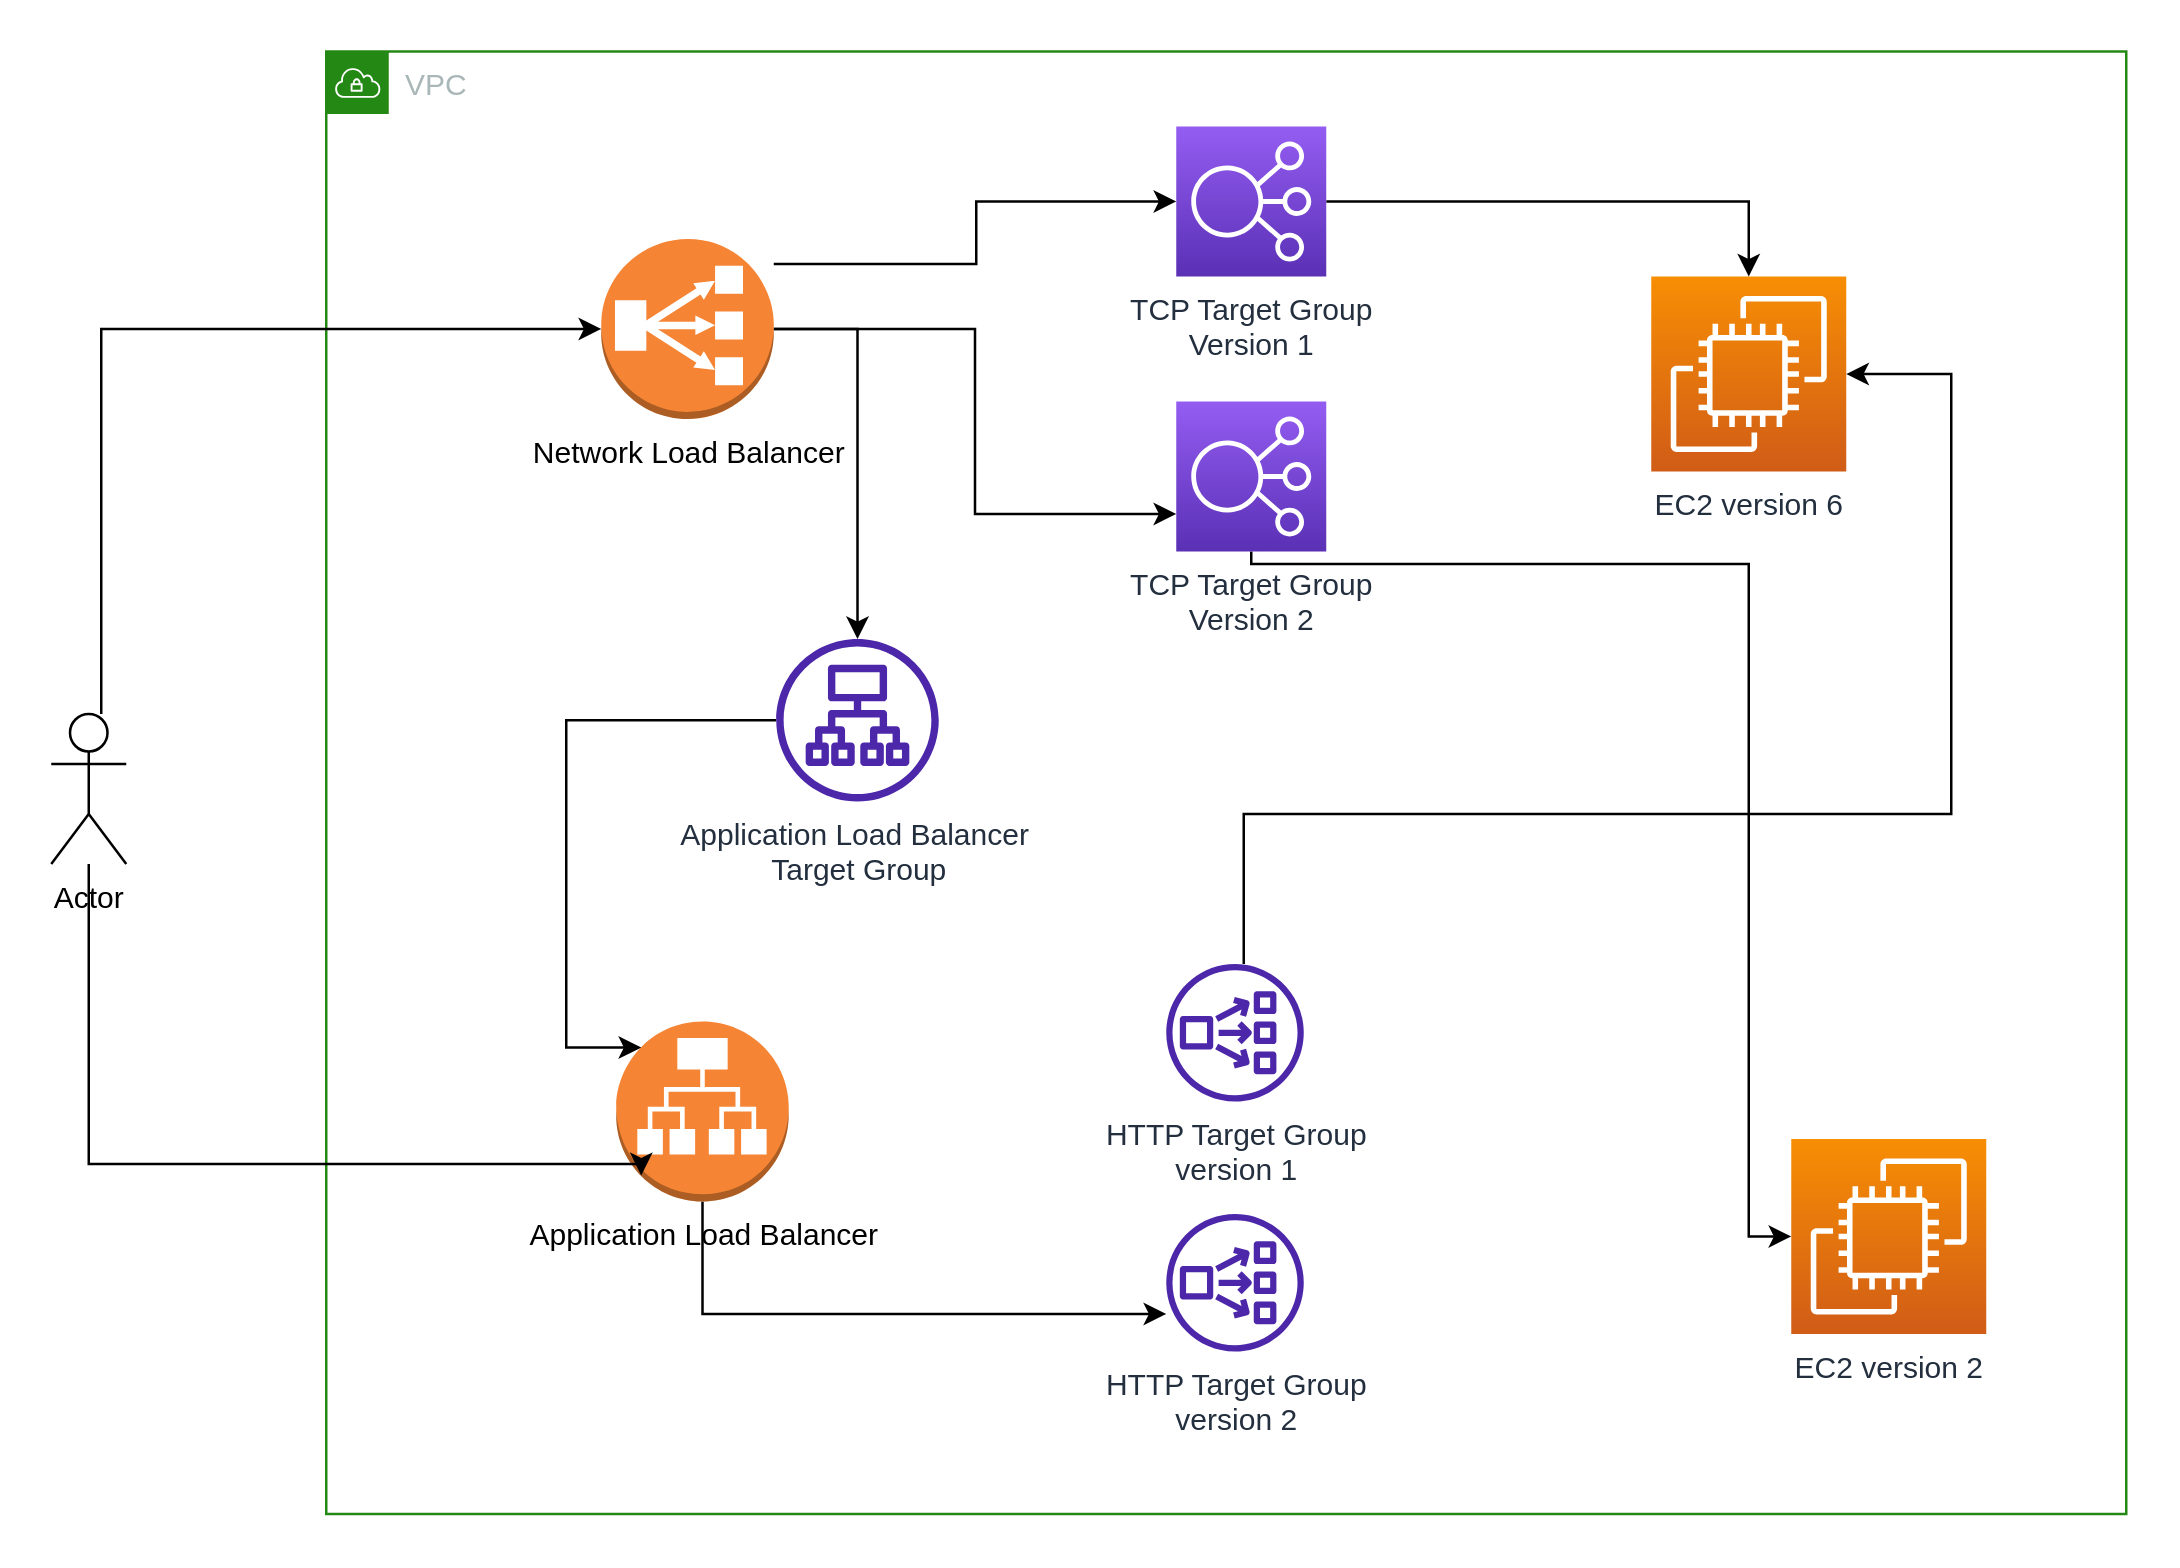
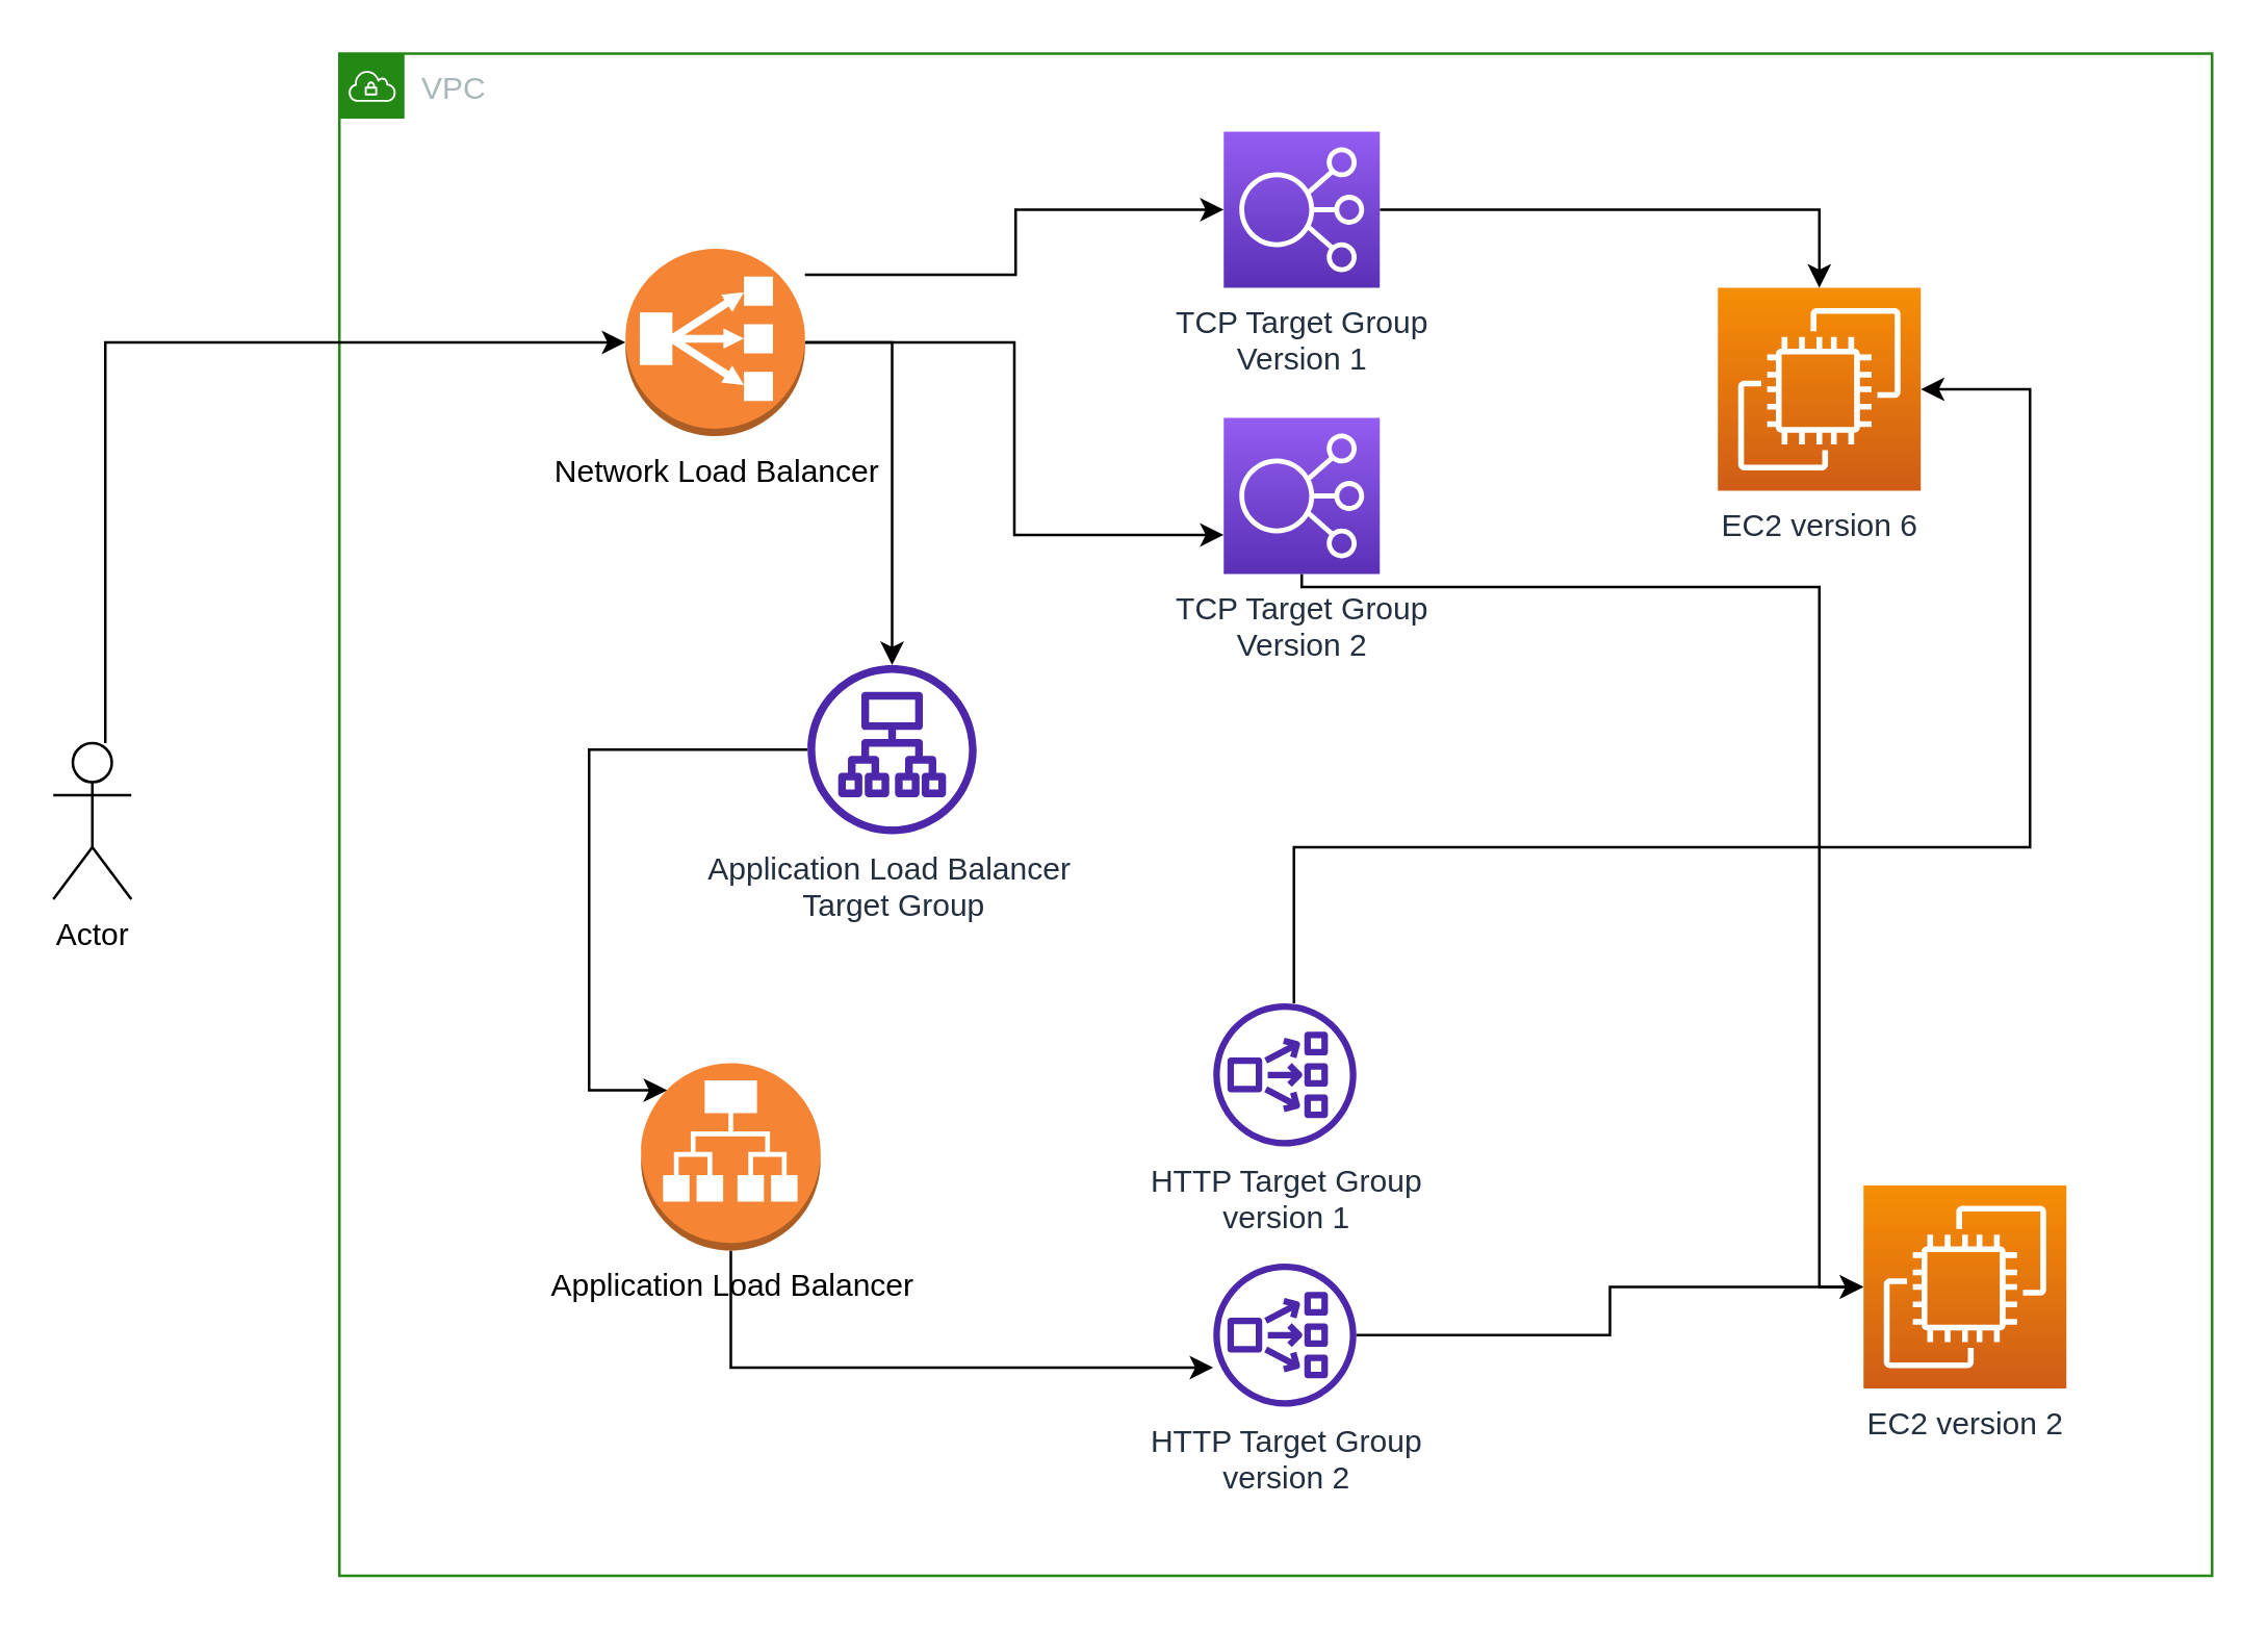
  <mxCell id="0" />
  <mxCell id="1" parent="0" />
  <mxCell id="2" value="VPC" style="points=[[0,0],[0.25,0],[0.5,0],[0.75,0],[1,0],[1,0.25],[1,0.5],[1,0.75],[1,1],[0.75,1],[0.5,1],[0.25,1],[0,1],[0,0.75],[0,0.5],[0,0.25]];outlineConnect=0;gradientColor=none;html=1;whiteSpace=wrap;fontSize=12;fontStyle=0;container=1;pointerEvents=0;collapsible=0;recursiveResize=0;shape=mxgraph.aws4.group;grIcon=mxgraph.aws4.group_vpc;strokeColor=#248814;fillColor=none;verticalAlign=top;align=left;spacingLeft=30;fontColor=#AAB7B8;dashed=0;" vertex="1" parent="1"><mxGeometry x="130" y="20" width="720" height="585" as="geometry" /></mxCell>
  <mxCell id="3" value="EC2 version 6" style="sketch=0;points=[[0,0,0],[0.25,0,0],[0.5,0,0],[0.75,0,0],[1,0,0],[0,1,0],[0.25,1,0],[0.5,1,0],[0.75,1,0],[1,1,0],[0,0.25,0],[0,0.5,0],[0,0.75,0],[1,0.25,0],[1,0.5,0],[1,0.75,0]];outlineConnect=0;fontColor=#232F3E;gradientColor=#F78E04;gradientDirection=north;fillColor=#D05C17;strokeColor=#ffffff;dashed=0;verticalLabelPosition=bottom;verticalAlign=top;align=center;html=1;fontSize=12;fontStyle=0;aspect=fixed;shape=mxgraph.aws4.resourceIcon;resIcon=mxgraph.aws4.ec2;" vertex="1" parent="2"><mxGeometry x="530" y="90" width="78" height="78" as="geometry" /></mxCell>
  <mxCell id="4" value="EC2 version 2" style="sketch=0;points=[[0,0,0],[0.25,0,0],[0.5,0,0],[0.75,0,0],[1,0,0],[0,1,0],[0.25,1,0],[0.5,1,0],[0.75,1,0],[1,1,0],[0,0.25,0],[0,0.5,0],[0,0.75,0],[1,0.25,0],[1,0.5,0],[1,0.75,0]];outlineConnect=0;fontColor=#232F3E;gradientColor=#F78E04;gradientDirection=north;fillColor=#D05C17;strokeColor=#ffffff;dashed=0;verticalLabelPosition=bottom;verticalAlign=top;align=center;html=1;fontSize=12;fontStyle=0;aspect=fixed;shape=mxgraph.aws4.resourceIcon;resIcon=mxgraph.aws4.ec2;" vertex="1" parent="2"><mxGeometry x="586" y="435" width="78" height="78" as="geometry" /></mxCell>
  <mxCell id="5" style="edgeStyle=orthogonalEdgeStyle;rounded=0;orthogonalLoop=1;jettySize=auto;html=1;entryX=0;entryY=0.75;entryDx=0;entryDy=0;entryPerimeter=0;" edge="1" parent="2" source="16" target="13"><mxGeometry relative="1" as="geometry" /></mxCell>
  <mxCell id="6" style="edgeStyle=orthogonalEdgeStyle;rounded=0;orthogonalLoop=1;jettySize=auto;html=1;" edge="1" parent="2" source="7" target="3"><mxGeometry relative="1" as="geometry"><Array as="points"><mxPoint x="367" y="305" /><mxPoint x="650" y="305" /><mxPoint x="650" y="129" /></Array></mxGeometry></mxCell>
  <mxCell id="7" value="HTTP Target Group&lt;br&gt;version 1" style="sketch=0;outlineConnect=0;fontColor=#232F3E;gradientColor=none;fillColor=#4D27AA;strokeColor=none;dashed=0;verticalLabelPosition=bottom;verticalAlign=top;align=center;html=1;fontSize=12;fontStyle=0;aspect=fixed;pointerEvents=1;shape=mxgraph.aws4.network_load_balancer;" vertex="1" parent="2"><mxGeometry x="336" y="365" width="55" height="55" as="geometry" /></mxCell>
  <mxCell id="8" style="edgeStyle=orthogonalEdgeStyle;rounded=0;orthogonalLoop=1;jettySize=auto;html=1;" edge="1" parent="2" source="9" target="18"><mxGeometry relative="1" as="geometry"><Array as="points"><mxPoint x="151" y="505" /></Array></mxGeometry></mxCell>
  <mxCell id="9" value="Application Load Balancer" style="outlineConnect=0;dashed=0;verticalLabelPosition=bottom;verticalAlign=top;align=center;html=1;shape=mxgraph.aws3.application_load_balancer;fillColor=#F58534;gradientColor=none;" vertex="1" parent="2"><mxGeometry x="116" y="388" width="69" height="72" as="geometry" /></mxCell>
  <mxCell id="10" style="edgeStyle=orthogonalEdgeStyle;rounded=0;orthogonalLoop=1;jettySize=auto;html=1;entryX=0.5;entryY=0;entryDx=0;entryDy=0;entryPerimeter=0;" edge="1" parent="2" source="11" target="3"><mxGeometry relative="1" as="geometry" /></mxCell>
  <mxCell id="11" value="TCP Target Group&lt;br&gt;Version 1" style="sketch=0;points=[[0,0,0],[0.25,0,0],[0.5,0,0],[0.75,0,0],[1,0,0],[0,1,0],[0.25,1,0],[0.5,1,0],[0.75,1,0],[1,1,0],[0,0.25,0],[0,0.5,0],[0,0.75,0],[1,0.25,0],[1,0.5,0],[1,0.75,0]];outlineConnect=0;fontColor=#232F3E;gradientColor=#945DF2;gradientDirection=north;fillColor=#5A30B5;strokeColor=#ffffff;dashed=0;verticalLabelPosition=bottom;verticalAlign=top;align=center;html=1;fontSize=12;fontStyle=0;aspect=fixed;shape=mxgraph.aws4.resourceIcon;resIcon=mxgraph.aws4.elastic_load_balancing;" vertex="1" parent="2"><mxGeometry x="340" y="30" width="60" height="60" as="geometry" /></mxCell>
  <mxCell id="12" style="edgeStyle=orthogonalEdgeStyle;rounded=0;orthogonalLoop=1;jettySize=auto;html=1;" edge="1" parent="2" source="13" target="4"><mxGeometry relative="1" as="geometry"><Array as="points"><mxPoint x="370" y="205" /><mxPoint x="569" y="205" /></Array></mxGeometry></mxCell>
  <mxCell id="13" value="TCP Target Group&lt;br&gt;Version 2" style="sketch=0;points=[[0,0,0],[0.25,0,0],[0.5,0,0],[0.75,0,0],[1,0,0],[0,1,0],[0.25,1,0],[0.5,1,0],[0.75,1,0],[1,1,0],[0,0.25,0],[0,0.5,0],[0,0.75,0],[1,0.25,0],[1,0.5,0],[1,0.75,0]];outlineConnect=0;fontColor=#232F3E;gradientColor=#945DF2;gradientDirection=north;fillColor=#5A30B5;strokeColor=#ffffff;dashed=0;verticalLabelPosition=bottom;verticalAlign=top;align=center;html=1;fontSize=12;fontStyle=0;aspect=fixed;shape=mxgraph.aws4.resourceIcon;resIcon=mxgraph.aws4.elastic_load_balancing;" vertex="1" parent="2"><mxGeometry x="340" y="140" width="60" height="60" as="geometry" /></mxCell>
  <mxCell id="14" style="edgeStyle=orthogonalEdgeStyle;rounded=0;orthogonalLoop=1;jettySize=auto;html=1;entryX=0;entryY=0.5;entryDx=0;entryDy=0;entryPerimeter=0;" edge="1" parent="2" source="16" target="11"><mxGeometry relative="1" as="geometry"><Array as="points"><mxPoint x="260" y="85" /><mxPoint x="260" y="60" /></Array></mxGeometry></mxCell>
  <mxCell id="15" style="edgeStyle=orthogonalEdgeStyle;rounded=0;orthogonalLoop=1;jettySize=auto;html=1;" edge="1" parent="2" source="16" target="20"><mxGeometry relative="1" as="geometry" /></mxCell>
  <mxCell id="16" value="Network Load Balancer" style="outlineConnect=0;dashed=0;verticalLabelPosition=bottom;verticalAlign=top;align=center;html=1;shape=mxgraph.aws3.classic_load_balancer;fillColor=#F58534;gradientColor=none;" vertex="1" parent="2"><mxGeometry x="110" y="75" width="69" height="72" as="geometry" /></mxCell>
+ <mxCell id="17" style="edgeStyle=orthogonalEdgeStyle;rounded=0;orthogonalLoop=1;jettySize=auto;html=1;entryX=0;entryY=0.5;entryDx=0;entryDy=0;entryPerimeter=0;" edge="1" parent="2" source="18" target="4"><mxGeometry relative="1" as="geometry" /></mxCell>
  <mxCell id="18" value="HTTP Target Group&lt;br&gt;version 2" style="sketch=0;outlineConnect=0;fontColor=#232F3E;gradientColor=none;fillColor=#4D27AA;strokeColor=none;dashed=0;verticalLabelPosition=bottom;verticalAlign=top;align=center;html=1;fontSize=12;fontStyle=0;aspect=fixed;pointerEvents=1;shape=mxgraph.aws4.network_load_balancer;" vertex="1" parent="2"><mxGeometry x="336" y="465" width="55" height="55" as="geometry" /></mxCell>
  <mxCell id="19" style="edgeStyle=orthogonalEdgeStyle;rounded=0;orthogonalLoop=1;jettySize=auto;html=1;entryX=0.145;entryY=0.145;entryDx=0;entryDy=0;entryPerimeter=0;" edge="1" parent="2" source="20" target="9"><mxGeometry relative="1" as="geometry"><Array as="points"><mxPoint x="96" y="268" /><mxPoint x="96" y="398" /></Array></mxGeometry></mxCell>
  <mxCell id="20" value="Application Load Balancer&amp;nbsp;&lt;br&gt;Target Group" style="sketch=0;outlineConnect=0;fontColor=#232F3E;gradientColor=none;fillColor=#4D27AA;strokeColor=none;dashed=0;verticalLabelPosition=bottom;verticalAlign=top;align=center;html=1;fontSize=12;fontStyle=0;aspect=fixed;pointerEvents=1;shape=mxgraph.aws4.application_load_balancer;" vertex="1" parent="2"><mxGeometry x="180" y="235" width="65" height="65" as="geometry" /></mxCell>
  <mxCell id="21" style="edgeStyle=orthogonalEdgeStyle;rounded=0;orthogonalLoop=1;jettySize=auto;html=1;entryX=0;entryY=0.5;entryDx=0;entryDy=0;entryPerimeter=0;" edge="1" parent="1" source="23" target="16"><mxGeometry relative="1" as="geometry"><Array as="points"><mxPoint x="40" y="131" /></Array></mxGeometry></mxCell>
- <mxCell id="22" style="edgeStyle=orthogonalEdgeStyle;rounded=0;orthogonalLoop=1;jettySize=auto;html=1;entryX=0.145;entryY=0.855;entryDx=0;entryDy=0;entryPerimeter=0;" edge="1" parent="1" source="23" target="9"><mxGeometry relative="1" as="geometry"><Array as="points"><mxPoint x="35" y="465" /><mxPoint x="256" y="465" /></Array></mxGeometry></mxCell>
  <mxCell id="23" value="Actor" style="shape=umlActor;verticalLabelPosition=bottom;verticalAlign=top;html=1;outlineConnect=0;" vertex="1" parent="1"><mxGeometry x="20" y="285" width="30" height="60" as="geometry" /></mxCell>
  <mxCell id="24" style="edgeStyle=orthogonalEdgeStyle;rounded=0;orthogonalLoop=1;jettySize=auto;html=1;exitX=0.5;exitY=1;exitDx=0;exitDy=0;" edge="1" parent="1" source="2" target="2"><mxGeometry relative="1" as="geometry" /></mxCell>
